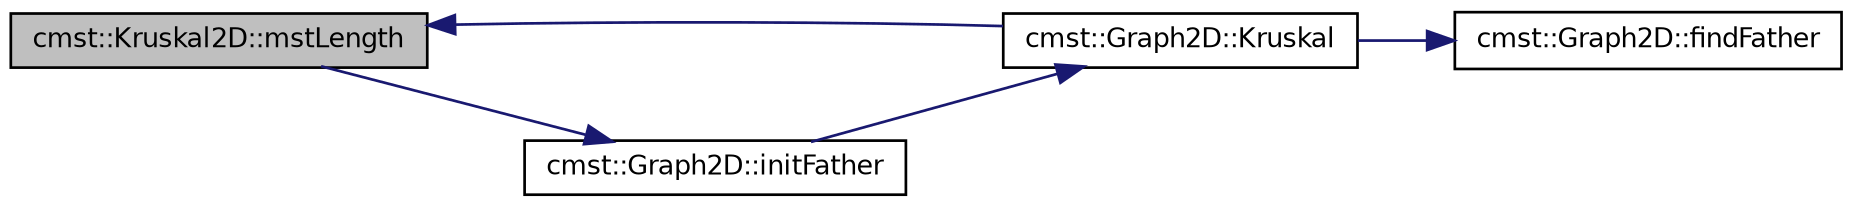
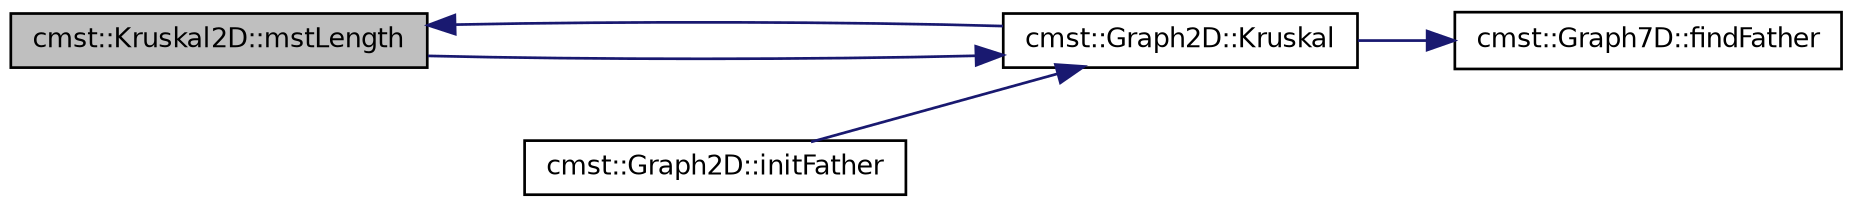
  digraph {
    fontname="DejaVu Sans"
    rankdir=LR
    node [color=black fillcolor=white fontname="DejaVu Sans" fontsize=10 shape=record style=filled]
    edge [color=midnightblue fontname="DejaVu Sans" fontsize=10 labelfontname=Helvetica labelfontsize=10 style=solid]
    n1 [fillcolor=grey75 fontcolor=black height=0.2 label="cmst::Kruskal2D::mstLength" width=0.4]
    n2 [height=0.2 label="cmst::Graph2D::Kruskal" width=0.4]
-   n3 [height=0.2 label="cmst::Graph2D::findFather" width=0.4]
+   n3 [height=0.2 label="cmst::Graph7D::findFather" width=0.4]
    n4 [height=0.2 label="cmst::Graph2D::initFather" width=0.4]
-   n1 -> n4
+   n1 -> n2
    n2 -> n1
    n2 -> n3
    n4 -> n2
  }
